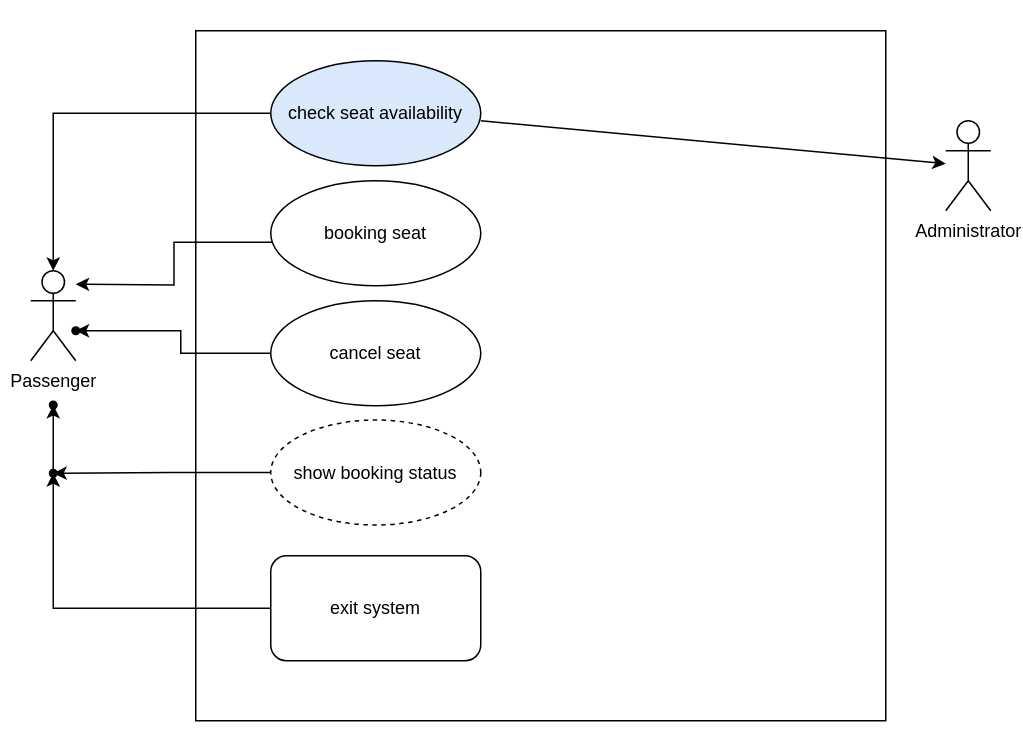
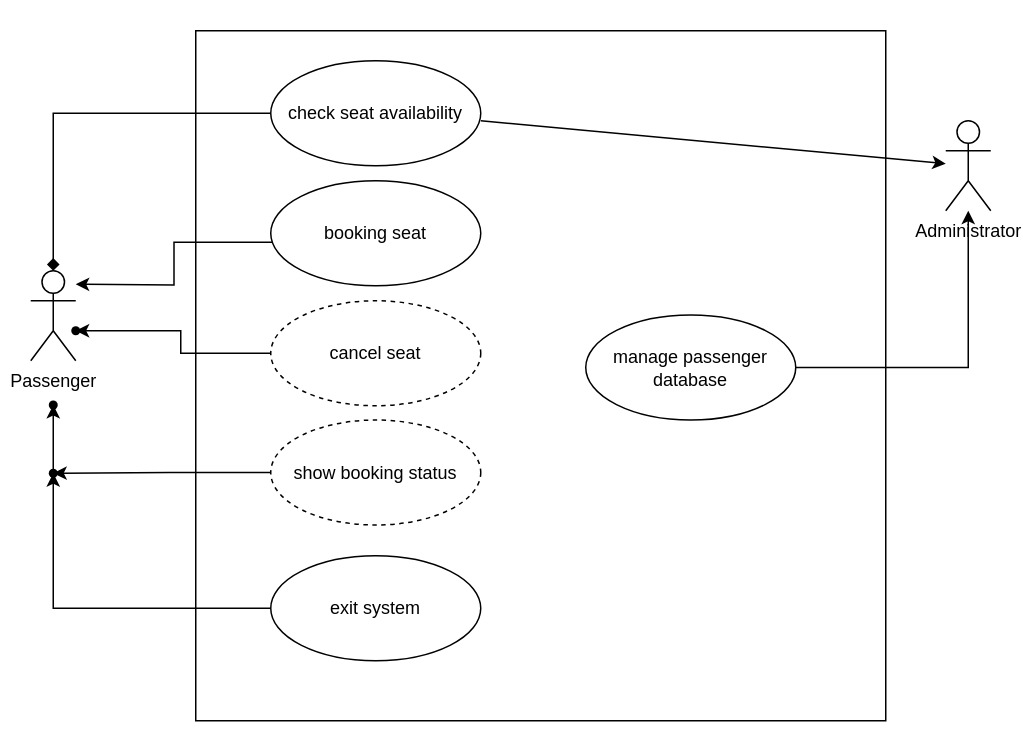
  <mxCell id="0" />
  <mxCell id="1" parent="0" />
  <mxCell id="2" value="Passenger" style="shape=umlActor;verticalLabelPosition=bottom;verticalAlign=top;html=1;" parent="1" vertex="1"><mxGeometry x="20" y="180" width="30" height="60" as="geometry" /></mxCell>
  <mxCell id="3" value="Administrator" style="shape=umlActor;verticalLabelPosition=bottom;verticalAlign=top;html=1;" parent="1" vertex="1"><mxGeometry x="630" y="80" width="30" height="60" as="geometry" /></mxCell>
  <mxCell id="4" value="" style="whiteSpace=wrap;html=1;aspect=fixed;" parent="1" vertex="1"><mxGeometry x="130" y="20" width="460" height="460" as="geometry" /></mxCell>
- <mxCell id="5" value="" style="edgeStyle=orthogonalEdgeStyle;rounded=0;orthogonalLoop=1;jettySize=auto;html=1;" parent="1" source="6" target="2" edge="1"><mxGeometry relative="1" as="geometry" /></mxCell>
- <mxCell id="6" value="check seat availability" style="ellipse;whiteSpace=wrap;html=1;fillColor=#dae8fc;" parent="1" vertex="1"><mxGeometry x="180" y="40" width="140" height="70" as="geometry" /></mxCell>
+ <mxCell id="5" value="" style="edgeStyle=orthogonalEdgeStyle;rounded=0;orthogonalLoop=1;jettySize=auto;html=1;endArrow=diamond;" parent="1" source="6" target="2" edge="1"><mxGeometry relative="1" as="geometry" /></mxCell>
+ <mxCell id="6" value="check seat availability" style="ellipse;whiteSpace=wrap;html=1;" parent="1" vertex="1"><mxGeometry x="180" y="40" width="140" height="70" as="geometry" /></mxCell>
  <mxCell id="7" value="" style="edgeStyle=orthogonalEdgeStyle;rounded=0;orthogonalLoop=1;jettySize=auto;html=1;exitX=0.025;exitY=0.586;exitDx=0;exitDy=0;exitPerimeter=0;" parent="1" source="8" edge="1"><mxGeometry relative="1" as="geometry"><mxPoint x="170" y="189.29" as="sourcePoint" /><mxPoint x="50" y="189" as="targetPoint" /></mxGeometry></mxCell>
  <mxCell id="8" value="booking seat" style="ellipse;whiteSpace=wrap;html=1;" parent="1" vertex="1"><mxGeometry x="180" y="120" width="140" height="70" as="geometry" /></mxCell>
  <mxCell id="9" value="" style="edgeStyle=orthogonalEdgeStyle;rounded=0;orthogonalLoop=1;jettySize=auto;html=1;" parent="1" source="10" target="11" edge="1"><mxGeometry relative="1" as="geometry" /></mxCell>
- <mxCell id="10" value="cancel seat" style="ellipse;whiteSpace=wrap;html=1;" parent="1" vertex="1"><mxGeometry x="180" y="200" width="140" height="70" as="geometry" /></mxCell>
+ <mxCell id="10" value="cancel seat" style="ellipse;whiteSpace=wrap;html=1;dashed=1;" parent="1" vertex="1"><mxGeometry x="180" y="200" width="140" height="70" as="geometry" /></mxCell>
  <mxCell id="11" value="" style="shape=waypoint;sketch=0;size=6;pointerEvents=1;points=[];fillColor=default;resizable=0;rotatable=0;perimeter=centerPerimeter;snapToPoint=1;" parent="1" vertex="1"><mxGeometry x="40" y="210" width="20" height="20" as="geometry" /></mxCell>
  <mxCell id="12" value="" style="edgeStyle=orthogonalEdgeStyle;rounded=0;orthogonalLoop=1;jettySize=auto;html=1;" parent="1" source="13" target="20" edge="1"><mxGeometry relative="1" as="geometry" /></mxCell>
  <mxCell id="13" value="show booking status" style="ellipse;whiteSpace=wrap;html=1;dashed=1;" parent="1" vertex="1"><mxGeometry x="180" y="279.5" width="140" height="70" as="geometry" /></mxCell>
  <mxCell id="14" value="" style="edgeStyle=orthogonalEdgeStyle;rounded=0;orthogonalLoop=1;jettySize=auto;html=1;" parent="1" source="20" target="16" edge="1"><mxGeometry relative="1" as="geometry" /></mxCell>
- <mxCell id="15" value="exit system" style="whiteSpace=wrap;html=1;rounded=1;" parent="1" vertex="1"><mxGeometry x="180" y="370" width="140" height="70" as="geometry" /></mxCell>
+ <mxCell id="15" value="exit system" style="ellipse;whiteSpace=wrap;html=1;" parent="1" vertex="1"><mxGeometry x="180" y="370" width="140" height="70" as="geometry" /></mxCell>
  <mxCell id="16" value="" style="shape=waypoint;sketch=0;size=6;pointerEvents=1;points=[];fillColor=default;resizable=0;rotatable=0;perimeter=centerPerimeter;snapToPoint=1;" parent="1" vertex="1"><mxGeometry x="25" y="259.5" width="20" height="20" as="geometry" /></mxCell>
+ <mxCell id="17" value="" style="edgeStyle=orthogonalEdgeStyle;rounded=0;orthogonalLoop=1;jettySize=auto;html=1;" parent="1" source="18" target="3" edge="1"><mxGeometry relative="1" as="geometry" /></mxCell>
+ <mxCell id="18" value="manage passenger database" style="ellipse;whiteSpace=wrap;html=1;" parent="1" vertex="1"><mxGeometry x="390" y="209.5" width="140" height="70" as="geometry" /></mxCell>
  <mxCell id="19" value="" style="edgeStyle=orthogonalEdgeStyle;rounded=0;orthogonalLoop=1;jettySize=auto;html=1;" parent="1" source="15" target="20" edge="1"><mxGeometry relative="1" as="geometry"><mxPoint x="180" y="405" as="sourcePoint" /><mxPoint x="35" y="270" as="targetPoint" /></mxGeometry></mxCell>
  <mxCell id="20" value="" style="shape=waypoint;sketch=0;size=6;pointerEvents=1;points=[];fillColor=default;resizable=0;rotatable=0;perimeter=centerPerimeter;snapToPoint=1;" parent="1" vertex="1"><mxGeometry x="25" y="305" width="20" height="20" as="geometry" /></mxCell>
  <mxCell id="21" value="" style="endArrow=classic;html=1;rounded=0;" edge="1" parent="1" target="3"><mxGeometry width="50" height="50" relative="1" as="geometry"><mxPoint x="320" y="80" as="sourcePoint" /><mxPoint x="370" y="30" as="targetPoint" /></mxGeometry></mxCell>
